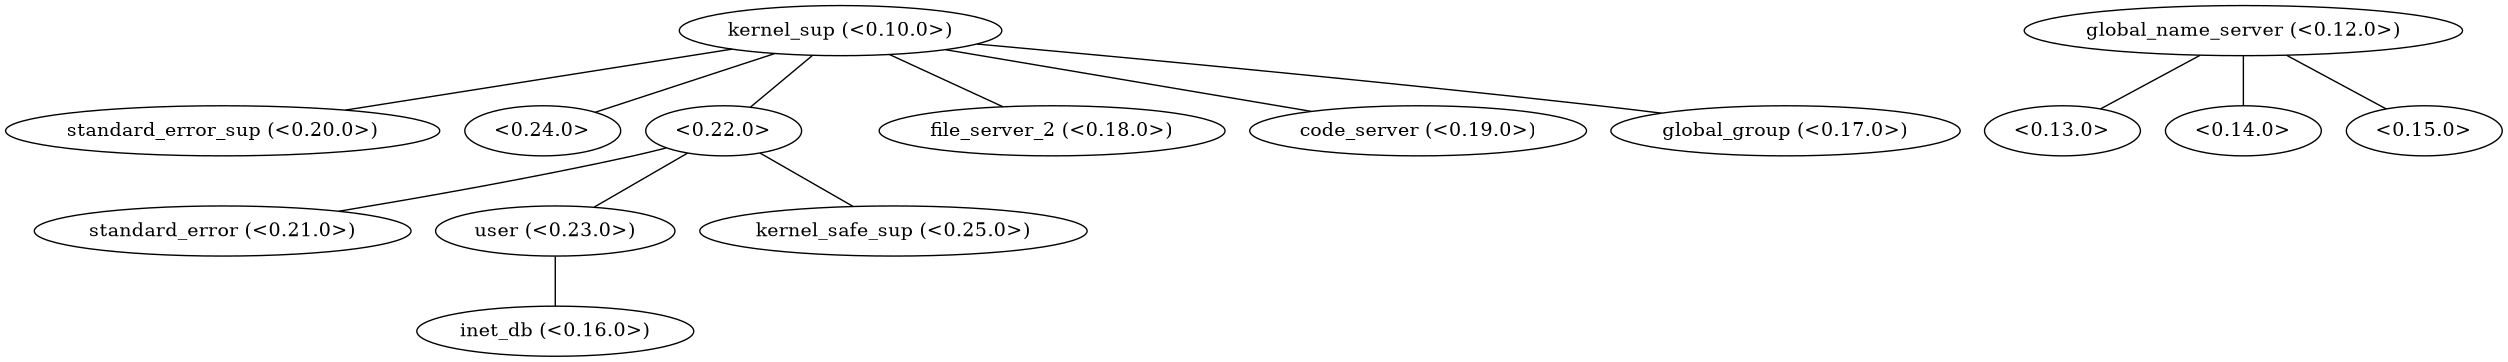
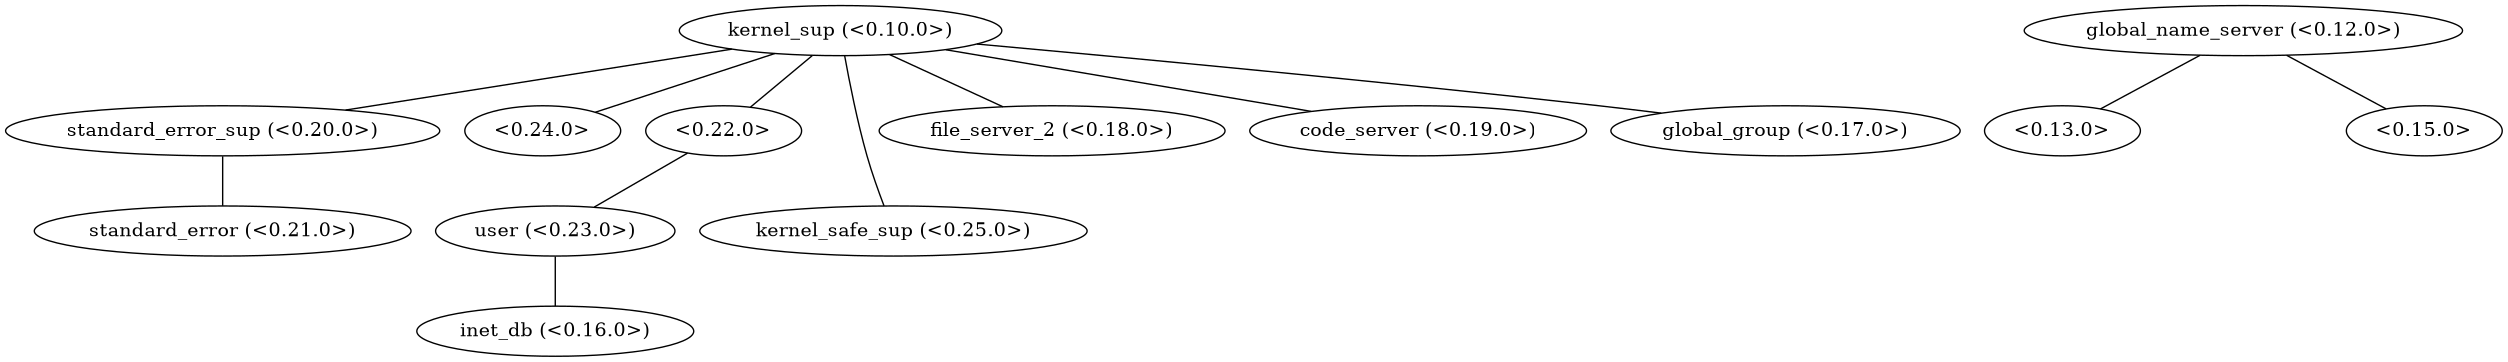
  graph {
    "kernel_sup (<0.10.0>)"
    "standard_error_sup (<0.20.0>)"
    "<0.24.0>"
    "kernel_safe_sup (<0.25.0>)"
    "<0.22.0>"
    "file_server_2 (<0.18.0>)"
    "code_server (<0.19.0>)"
    "global_group (<0.17.0>)"
    "standard_error (<0.21.0>)"
    "user (<0.23.0>)"
    "global_name_server (<0.12.0>)"
    "<0.13.0>"
-   "<0.14.0>"
    "<0.15.0>"
    "inet_db (<0.16.0>)"
    "kernel_sup (<0.10.0>)" -- "standard_error_sup (<0.20.0>)"
    "kernel_sup (<0.10.0>)" -- "<0.24.0>"
-   "<0.22.0>" -- "kernel_safe_sup (<0.25.0>)"
+   "kernel_sup (<0.10.0>)" -- "kernel_safe_sup (<0.25.0>)"
    "kernel_sup (<0.10.0>)" -- "<0.22.0>"
    "kernel_sup (<0.10.0>)" -- "file_server_2 (<0.18.0>)"
    "kernel_sup (<0.10.0>)" -- "code_server (<0.19.0>)"
    "kernel_sup (<0.10.0>)" -- "global_group (<0.17.0>)"
-   "<0.22.0>" -- "standard_error (<0.21.0>)"
+   "standard_error_sup (<0.20.0>)" -- "standard_error (<0.21.0>)"
    "<0.22.0>" -- "user (<0.23.0>)"
    "user (<0.23.0>)" -- "inet_db (<0.16.0>)"
    "global_name_server (<0.12.0>)" -- "<0.13.0>"
-   "global_name_server (<0.12.0>)" -- "<0.14.0>"
    "global_name_server (<0.12.0>)" -- "<0.15.0>"
  }
